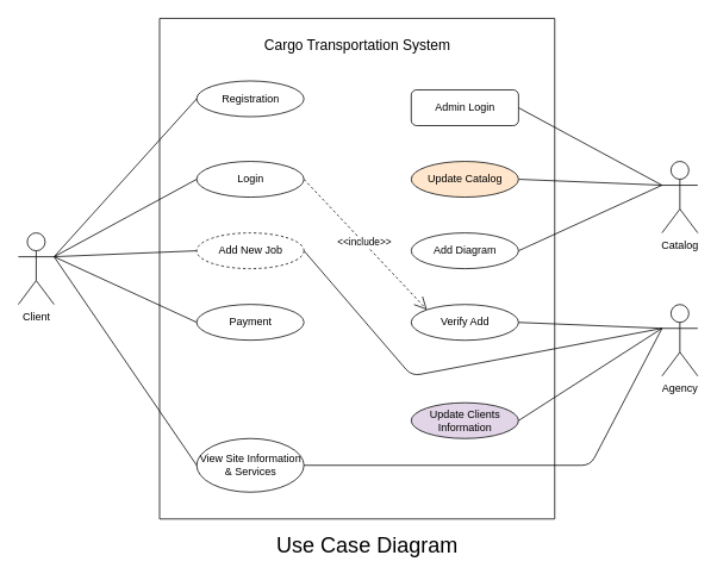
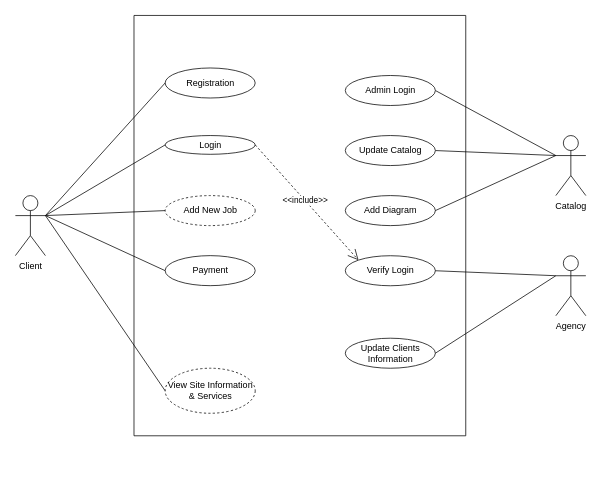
  <mxCell id="0" />
  <mxCell id="1" parent="0" />
  <mxCell id="2" style="edgeStyle=none;orthogonalLoop=1;jettySize=auto;html=1;entryX=1;entryY=0.5;entryDx=0;entryDy=0;endArrow=none;exitX=0;exitY=0.333;exitDx=0;exitDy=0;exitPerimeter=0;" parent="1" source="4" target="14" edge="1"><mxGeometry relative="1" as="geometry"><mxPoint x="780" y="250" as="sourcePoint" /></mxGeometry></mxCell>
  <mxCell id="3" style="edgeStyle=none;orthogonalLoop=1;jettySize=auto;html=1;entryX=1;entryY=0.5;entryDx=0;entryDy=0;endArrow=none;exitX=0;exitY=0.333;exitDx=0;exitDy=0;exitPerimeter=0;" parent="1" source="4" target="15" edge="1"><mxGeometry relative="1" as="geometry" /></mxCell>
  <mxCell id="4" value="Catalog" style="shape=umlActor;verticalLabelPosition=bottom;verticalAlign=top;html=1;outlineConnect=0;" parent="1" vertex="1"><mxGeometry x="740" y="180" width="40" height="80" as="geometry" /></mxCell>
- <mxCell id="5" style="edgeStyle=none;orthogonalLoop=1;jettySize=auto;html=1;entryX=1;entryY=0.5;entryDx=0;entryDy=0;endArrow=none;exitX=0;exitY=0.333;exitDx=0;exitDy=0;exitPerimeter=0;" parent="1" source="6" target="12" edge="1"><mxGeometry relative="1" as="geometry"><Array as="points"><mxPoint x="460" y="420" /></Array></mxGeometry></mxCell>
  <mxCell id="6" value="Agency" style="shape=umlActor;verticalLabelPosition=bottom;verticalAlign=top;html=1;outlineConnect=0;" parent="1" vertex="1"><mxGeometry x="740" y="340.12" width="40" height="80" as="geometry" /></mxCell>
  <mxCell id="7" style="edgeStyle=none;orthogonalLoop=1;jettySize=auto;html=1;entryX=0;entryY=0.5;entryDx=0;entryDy=0;endArrow=none;exitX=1;exitY=0.333;exitDx=0;exitDy=0;exitPerimeter=0;" parent="1" source="8" target="11" edge="1"><mxGeometry relative="1" as="geometry"><mxPoint x="30" y="420" as="sourcePoint" /></mxGeometry></mxCell>
  <mxCell id="8" value="Client" style="shape=umlActor;verticalLabelPosition=bottom;verticalAlign=top;html=1;outlineConnect=0;fillColor=none;" parent="1" vertex="1"><mxGeometry x="20" y="260" width="40" height="80" as="geometry" /></mxCell>
  <mxCell id="9" value="" style="swimlane;startSize=0;" parent="1" vertex="1"><mxGeometry x="178" y="20" width="442" height="560" as="geometry" /></mxCell>
- <mxCell id="10" value="Login" style="ellipse;whiteSpace=wrap;html=1;" parent="9" vertex="1"><mxGeometry x="41.5" y="160" width="120" height="40" as="geometry" /></mxCell>
+ <mxCell id="10" value="Login" style="ellipse;whiteSpace=wrap;html=1;" parent="9" vertex="1"><mxGeometry x="41.5" y="160" width="120" height="25" as="geometry" /></mxCell>
  <mxCell id="11" value="Registration" style="ellipse;whiteSpace=wrap;html=1;" parent="9" vertex="1"><mxGeometry x="41.5" y="70" width="120" height="40" as="geometry" /></mxCell>
  <mxCell id="12" value="Add New Job" style="ellipse;whiteSpace=wrap;html=1;dashed=1;" parent="9" vertex="1"><mxGeometry x="41.5" y="240" width="120" height="40" as="geometry" /></mxCell>
  <mxCell id="13" value="Payment" style="ellipse;whiteSpace=wrap;html=1;" parent="9" vertex="1"><mxGeometry x="41.5" y="320" width="120" height="40" as="geometry" /></mxCell>
- <mxCell id="14" value="Admin Login" style="whiteSpace=wrap;html=1;rounded=1;" parent="9" vertex="1"><mxGeometry x="281.5" y="80" width="120" height="40" as="geometry" /></mxCell>
- <mxCell id="15" value="Update Catalog" style="ellipse;whiteSpace=wrap;html=1;fillColor=#ffe6cc;" parent="9" vertex="1"><mxGeometry x="281.5" y="160" width="120" height="40" as="geometry" /></mxCell>
- <mxCell id="16" value="Update Clients&lt;br&gt;Information" style="ellipse;whiteSpace=wrap;html=1;fillColor=#e1d5e7;" parent="9" vertex="1"><mxGeometry x="281.5" y="430" width="120" height="40" as="geometry" /></mxCell>
- <mxCell id="17" value="Verify Add" style="ellipse;whiteSpace=wrap;html=1;" parent="9" vertex="1"><mxGeometry x="281.5" y="320.12" width="120" height="40" as="geometry" /></mxCell>
+ <mxCell id="14" value="Admin Login" style="ellipse;whiteSpace=wrap;html=1;" parent="9" vertex="1"><mxGeometry x="281.5" y="80" width="120" height="40" as="geometry" /></mxCell>
+ <mxCell id="15" value="Update Catalog" style="ellipse;whiteSpace=wrap;html=1;" parent="9" vertex="1"><mxGeometry x="281.5" y="160" width="120" height="40" as="geometry" /></mxCell>
+ <mxCell id="16" value="Update Clients&lt;br&gt;Information" style="ellipse;whiteSpace=wrap;html=1;" parent="9" vertex="1"><mxGeometry x="281.5" y="430" width="120" height="40" as="geometry" /></mxCell>
+ <mxCell id="17" value="Verify Login" style="ellipse;whiteSpace=wrap;html=1;" parent="9" vertex="1"><mxGeometry x="281.5" y="320.12" width="120" height="40" as="geometry" /></mxCell>
  <mxCell id="18" value="&amp;lt;&amp;lt;include&amp;gt;&amp;gt;" style="endArrow=open;endSize=12;dashed=1;html=1;entryX=0;entryY=0;entryDx=0;entryDy=0;exitX=1;exitY=0.5;exitDx=0;exitDy=0;" parent="9" source="10" target="17" edge="1"><mxGeometry x="-0.026" width="160" relative="1" as="geometry"><mxPoint x="231.5" y="300" as="sourcePoint" /><mxPoint x="391.5" y="300" as="targetPoint" /><Array as="points" /><mxPoint as="offset" /></mxGeometry></mxCell>
- <mxCell id="19" value="View Site Information &amp;amp; Services" style="ellipse;whiteSpace=wrap;html=1;" parent="9" vertex="1"><mxGeometry x="41.5" y="470" width="120" height="60" as="geometry" /></mxCell>
- <mxCell id="20" value="&lt;font style=&quot;font-size: 16px&quot;&gt;Cargo Transportation System&lt;/font&gt;" style="text;html=1;align=center;verticalAlign=middle;resizable=0;points=[];autosize=1;strokeColor=none;" parent="9" vertex="1"><mxGeometry x="111" y="20" width="220" height="20" as="geometry" /></mxCell>
+ <mxCell id="19" value="View Site Information &amp;amp; Services" style="ellipse;whiteSpace=wrap;html=1;dashed=1;" parent="9" vertex="1"><mxGeometry x="41.5" y="470" width="120" height="60" as="geometry" /></mxCell>
  <mxCell id="21" value="Add Diagram" style="ellipse;whiteSpace=wrap;html=1;" vertex="1" parent="9"><mxGeometry x="281.5" y="240" width="120" height="40" as="geometry" /></mxCell>
  <mxCell id="22" style="edgeStyle=none;orthogonalLoop=1;jettySize=auto;html=1;entryX=0;entryY=0.5;entryDx=0;entryDy=0;endArrow=none;exitX=1;exitY=0.333;exitDx=0;exitDy=0;exitPerimeter=0;" parent="1" source="8" target="10" edge="1"><mxGeometry relative="1" as="geometry"><mxPoint x="30" y="417.667" as="sourcePoint" /><mxPoint x="220" y="130" as="targetPoint" /></mxGeometry></mxCell>
  <mxCell id="23" style="edgeStyle=none;orthogonalLoop=1;jettySize=auto;html=1;entryX=0;entryY=0.5;entryDx=0;entryDy=0;endArrow=none;exitX=1;exitY=0.333;exitDx=0;exitDy=0;exitPerimeter=0;" parent="1" source="8" target="12" edge="1"><mxGeometry relative="1" as="geometry"><mxPoint x="30" y="417.667" as="sourcePoint" /><mxPoint x="230" y="210" as="targetPoint" /></mxGeometry></mxCell>
  <mxCell id="24" style="edgeStyle=none;orthogonalLoop=1;jettySize=auto;html=1;entryX=0;entryY=0.5;entryDx=0;entryDy=0;endArrow=none;exitX=1;exitY=0.333;exitDx=0;exitDy=0;exitPerimeter=0;" parent="1" source="8" target="13" edge="1"><mxGeometry relative="1" as="geometry"><mxPoint x="20" y="410" as="sourcePoint" /><mxPoint x="230" y="371" as="targetPoint" /></mxGeometry></mxCell>
  <mxCell id="25" style="edgeStyle=none;orthogonalLoop=1;jettySize=auto;html=1;entryX=1;entryY=0.5;entryDx=0;entryDy=0;endArrow=none;exitX=0;exitY=0.333;exitDx=0;exitDy=0;exitPerimeter=0;" parent="1" source="6" target="16" edge="1"><mxGeometry relative="1" as="geometry"><mxPoint x="820" y="455.667" as="sourcePoint" /><mxPoint x="380" y="410" as="targetPoint" /><Array as="points" /></mxGeometry></mxCell>
  <mxCell id="26" style="edgeStyle=none;orthogonalLoop=1;jettySize=auto;html=1;entryX=1;entryY=0.333;entryDx=0;entryDy=0;entryPerimeter=0;endArrow=none;exitX=0;exitY=0.5;exitDx=0;exitDy=0;" parent="1" source="19" target="8" edge="1"><mxGeometry relative="1" as="geometry" /></mxCell>
- <mxCell id="27" style="edgeStyle=none;orthogonalLoop=1;jettySize=auto;html=1;entryX=0;entryY=0.333;entryDx=0;entryDy=0;entryPerimeter=0;endArrow=none;exitX=1;exitY=0.5;exitDx=0;exitDy=0;" parent="1" source="19" target="6" edge="1"><mxGeometry relative="1" as="geometry"><Array as="points"><mxPoint x="660" y="520" /></Array></mxGeometry></mxCell>
  <mxCell id="28" style="rounded=0;orthogonalLoop=1;jettySize=auto;html=1;endArrow=none;endFill=0;exitX=1;exitY=0.5;exitDx=0;exitDy=0;entryX=0;entryY=0.333;entryDx=0;entryDy=0;entryPerimeter=0;" parent="1" source="17" target="6" edge="1"><mxGeometry relative="1" as="geometry"><mxPoint x="730" y="310" as="targetPoint" /></mxGeometry></mxCell>
  <mxCell id="29" style="edgeStyle=none;orthogonalLoop=1;jettySize=auto;html=1;entryX=1;entryY=0.5;entryDx=0;entryDy=0;endArrow=none;exitX=0;exitY=0.333;exitDx=0;exitDy=0;exitPerimeter=0;" edge="1" parent="1" source="4" target="21"><mxGeometry relative="1" as="geometry"><mxPoint x="730" y="230" as="sourcePoint" /><mxPoint x="589.5" y="210" as="targetPoint" /></mxGeometry></mxCell>
- <mxCell id="30" value="&lt;font style=&quot;font-size: 24px&quot;&gt;Use Case Diagram&lt;/font&gt;" style="text;html=1;align=center;verticalAlign=middle;resizable=0;points=[];autosize=1;strokeColor=none;" vertex="1" parent="1"><mxGeometry x="300" y="600" width="220" height="20" as="geometry" /></mxCell>
